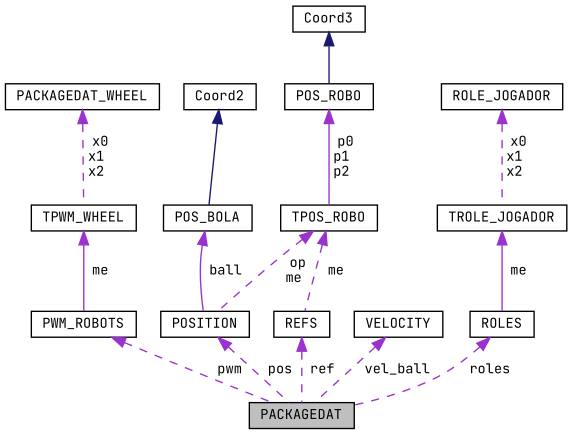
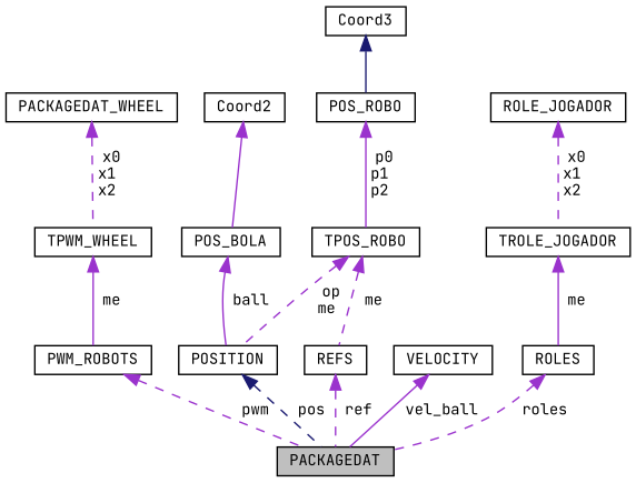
  digraph {
    fontname="JetBrains Mono"
    node [color=black fillcolor=white fontname="JetBrains Mono" fontsize=10 shape=record style=filled]
    edge [color=darkorchid3 dir=back fontname="JetBrains Mono" fontsize=10 labelfontname=Helvetica labelfontsize=10 style=dashed]
    n1 [fillcolor=grey75 fontcolor=black height=0.2 label=PACKAGEDAT width=0.4]
    n2 [height=0.2 label=PWM_ROBOTS width=0.4]
    n3 [height=0.2 label=TPWM_WHEEL width=0.4]
    n4 [height=0.2 label=PACKAGEDAT_WHEEL width=0.4]
    n5 [height=0.2 label=REFS width=0.4]
    n6 [height=0.2 label=TPOS_ROBO width=0.4]
    n7 [height=0.2 label=POSITION width=0.4]
    n8 [height=0.2 label=POS_ROBO width=0.4]
    n9 [height=0.2 label=Coord3 width=0.4]
    n10 [height=0.2 label=POS_BOLA width=0.4]
    n11 [height=0.2 label=Coord2 width=0.4]
    n12 [height=0.2 label=VELOCITY width=0.4]
    n13 [height=0.2 label=ROLES width=0.4]
    n14 [height=0.2 label=TROLE_JOGADOR width=0.4]
    n15 [height=0.2 label=ROLE_JOGADOR width=0.4]
    n2 -> n1 [label=" pwm"]
    n3 -> n2 [label=" me" style=solid]
    n4 -> n3 [label=" x0\nx1\nx2"]
    n5 -> n1 [label=" ref"]
    n6 -> n5 [label=" me"]
    n6 -> n7 [label=" op\nme"]
-   n7 -> n1 [label=" pos"]
+   n7 -> n1 [color=midnightblue label=" pos"]
    n8 -> n6 [label=" p0\np1\np2" style=solid]
    n9 -> n8 [color=midnightblue style=solid]
    n10 -> n7 [label=" ball" style=solid]
-   n11 -> n10 [color=midnightblue style=solid]
-   n12 -> n1 [label=" vel_ball"]
+   n11 -> n10 [style=solid]
+   n12 -> n1 [label=" vel_ball" style=solid]
    n13 -> n1 [label=" roles"]
    n14 -> n13 [label=" me" style=solid]
    n15 -> n14 [label=" x0\nx1\nx2"]
  }
